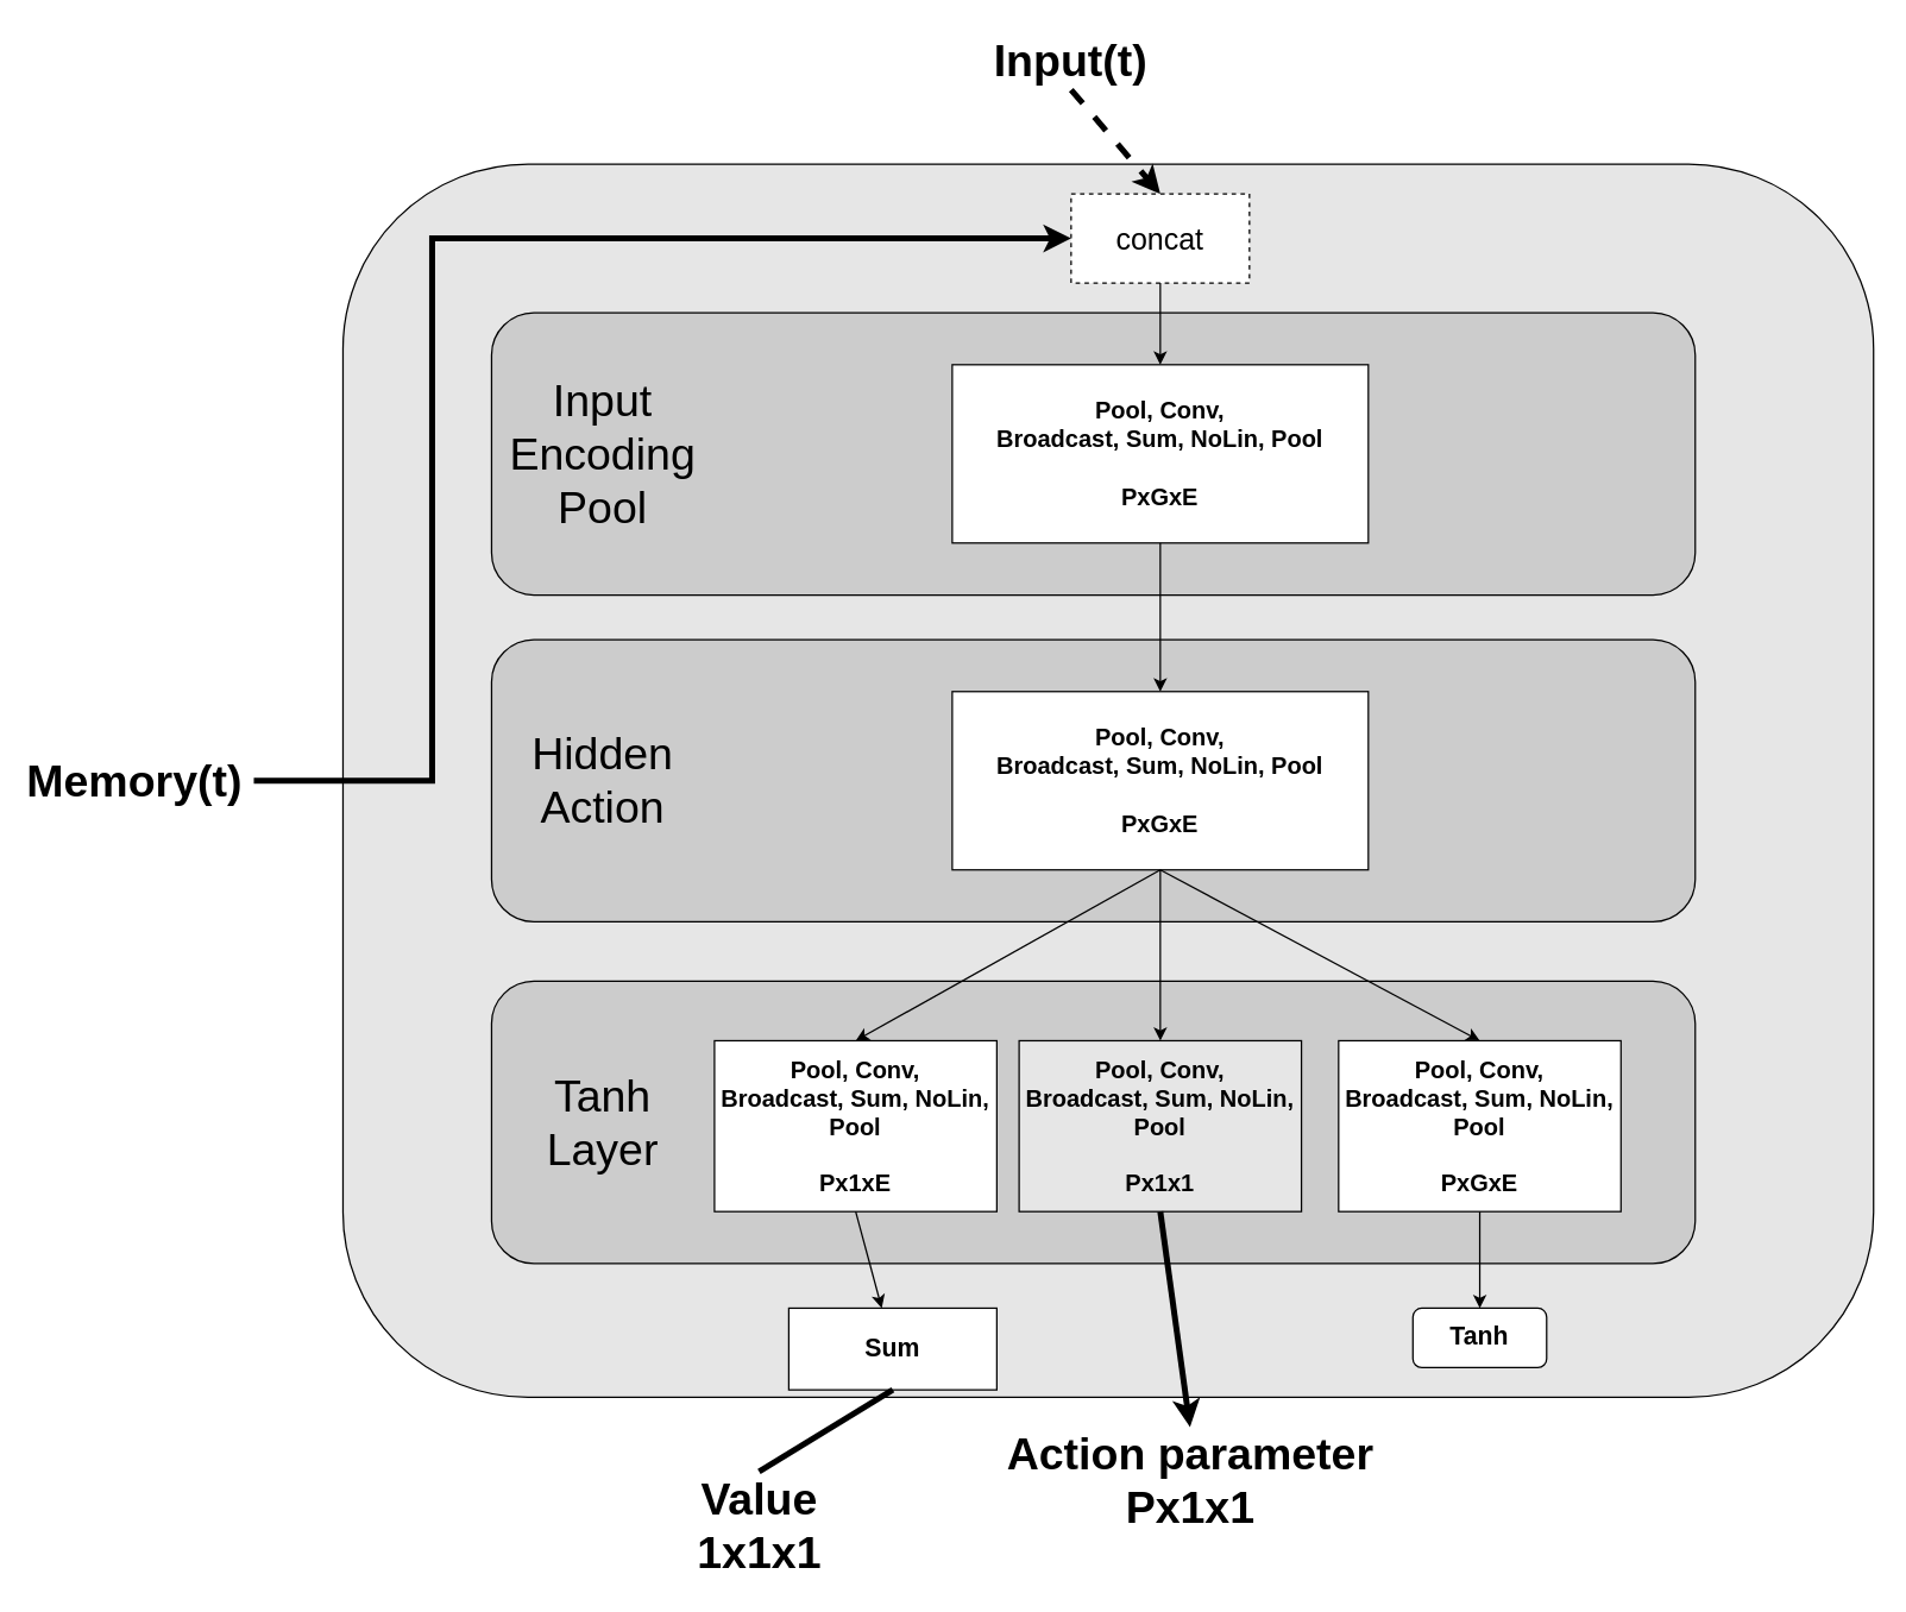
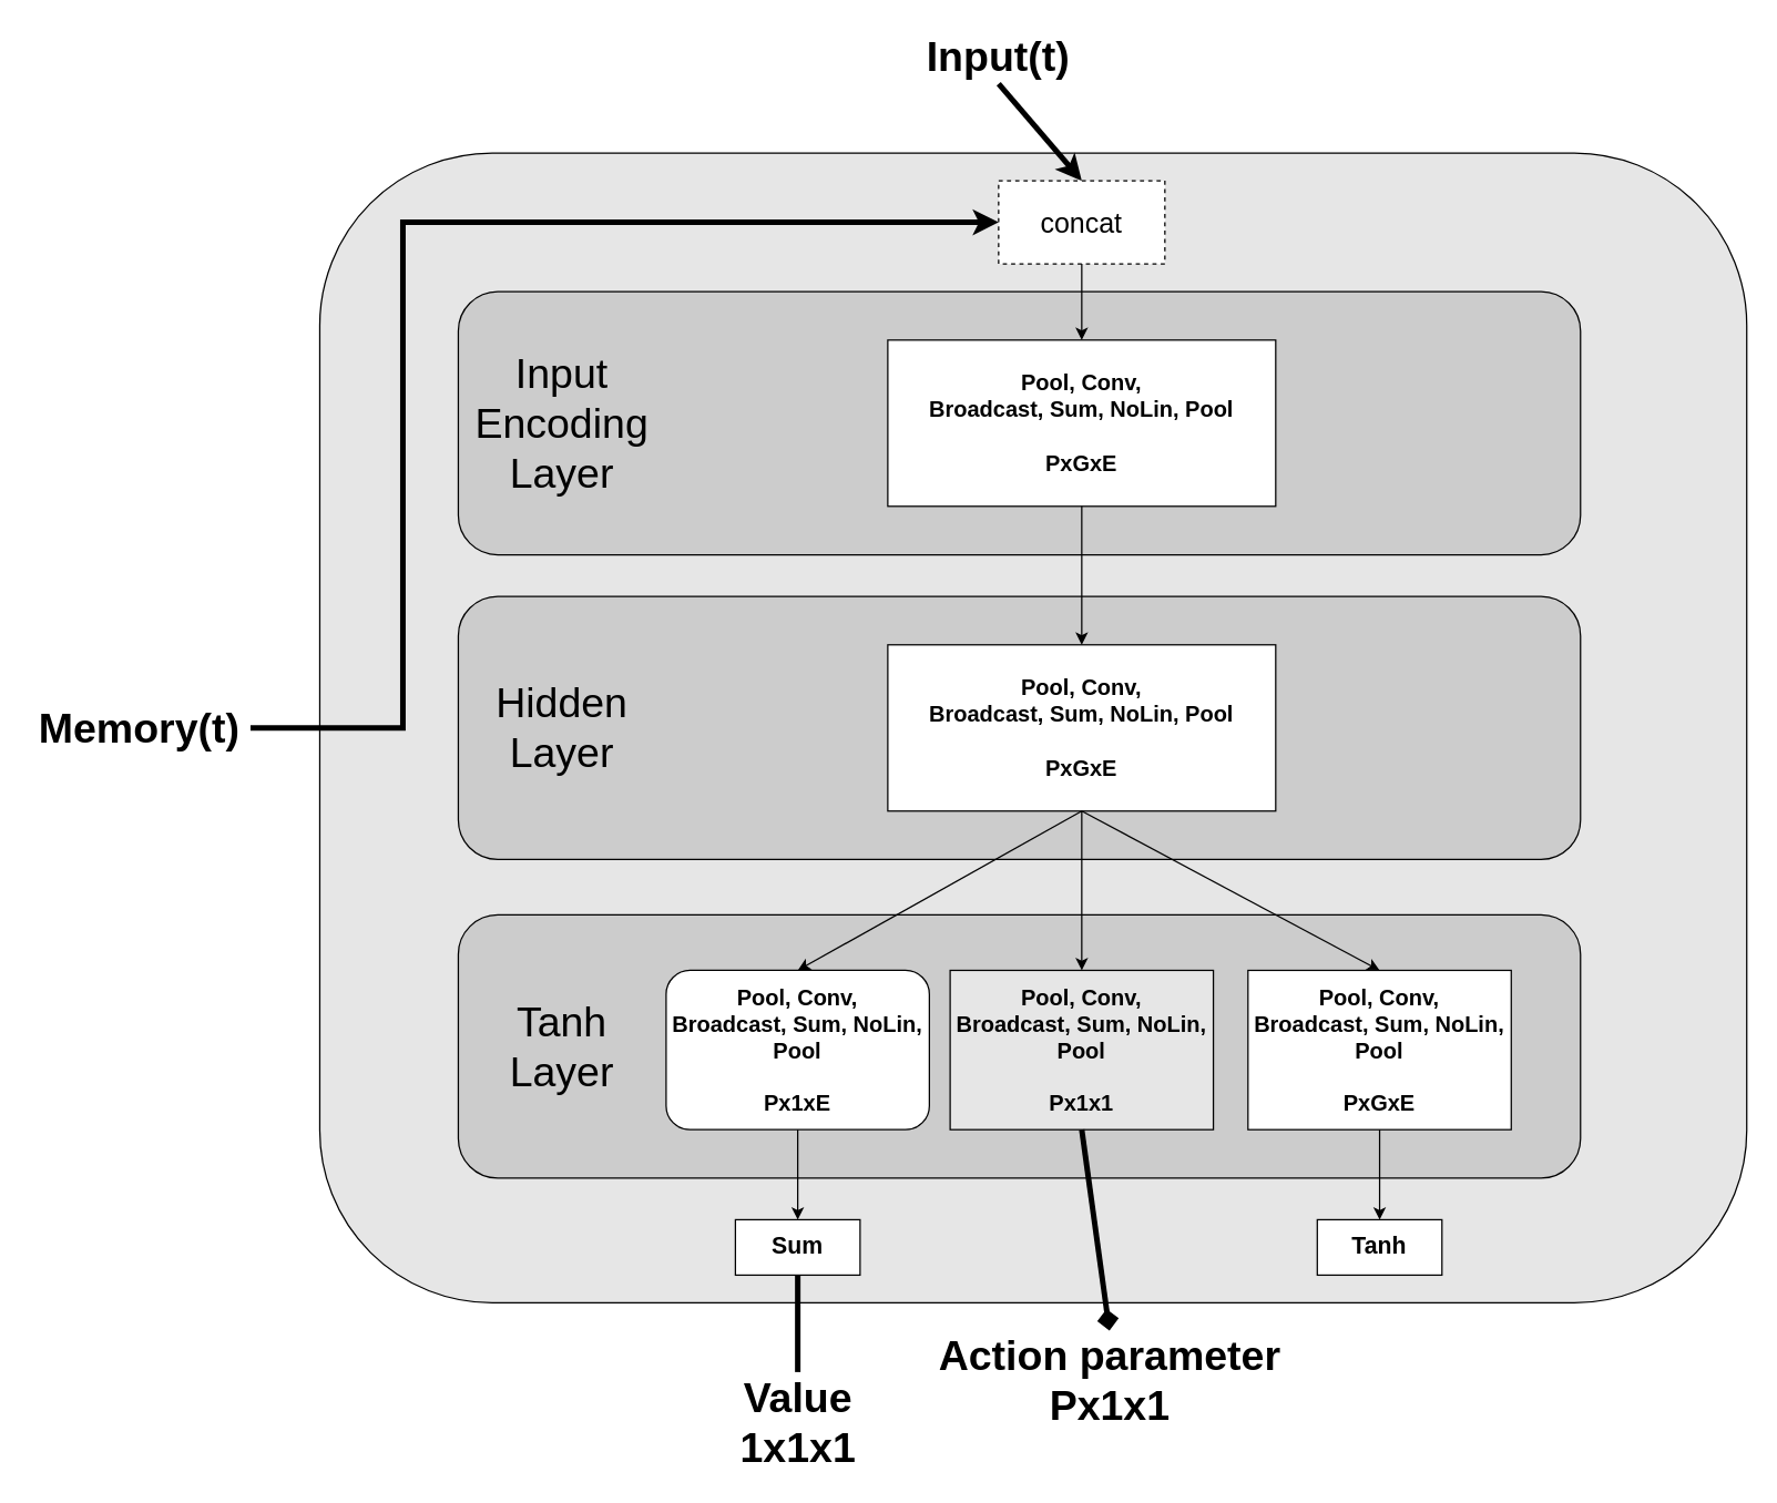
  <mxCell id="0" />
  <mxCell id="1" parent="0" />
  <mxCell id="2" value="" style="rounded=1;whiteSpace=wrap;html=1;fillColor=#E6E6E6;strokeColor=#000000;strokeWidth=1;" parent="1" vertex="1"><mxGeometry x="230" y="110" width="1030" height="830" as="geometry" /></mxCell>
  <mxCell id="3" value="" style="rounded=1;whiteSpace=wrap;html=1;fillColor=#CCCCCC;" parent="1" vertex="1"><mxGeometry x="330" y="210" width="810" height="190" as="geometry" /></mxCell>
- <mxCell id="4" value="&lt;font style=&quot;font-size: 30px&quot;&gt;Input Encoding Pool&lt;/font&gt;" style="text;html=1;strokeColor=none;fillColor=none;align=center;verticalAlign=middle;whiteSpace=wrap;rounded=0;" parent="1" vertex="1"><mxGeometry x="350" y="245" width="110" height="120" as="geometry" /></mxCell>
+ <mxCell id="4" value="&lt;font style=&quot;font-size: 30px&quot;&gt;Input Encoding Layer&lt;/font&gt;" style="text;html=1;strokeColor=none;fillColor=none;align=center;verticalAlign=middle;whiteSpace=wrap;rounded=0;" parent="1" vertex="1"><mxGeometry x="350" y="245" width="110" height="120" as="geometry" /></mxCell>
  <mxCell id="5" value="&lt;font style=&quot;font-size: 16px&quot;&gt;&lt;b&gt;Pool, Conv, Broadcast,&amp;nbsp;Sum,&amp;nbsp;NoLin,&amp;nbsp;Pool&lt;br&gt;&lt;br&gt;PxGxE&lt;br&gt;&lt;/b&gt;&lt;/font&gt;" style="rounded=0;whiteSpace=wrap;html=1;fillColor=#ffffff;" parent="1" vertex="1"><mxGeometry x="640" y="245" width="280" height="120" as="geometry" /></mxCell>
  <mxCell id="6" value="&lt;font size=&quot;1&quot;&gt;&lt;b style=&quot;font-size: 30px&quot;&gt;Input(t)&lt;/b&gt;&lt;/font&gt;" style="text;html=1;strokeColor=none;fillColor=none;align=center;verticalAlign=middle;whiteSpace=wrap;rounded=0;" parent="1" vertex="1"><mxGeometry x="663.13" y="20" width="113.75" height="40" as="geometry" /></mxCell>
  <mxCell id="7" value="" style="rounded=1;whiteSpace=wrap;html=1;fillColor=#CCCCCC;" parent="1" vertex="1"><mxGeometry x="330" y="430" width="810" height="190" as="geometry" /></mxCell>
  <mxCell id="8" value="&lt;font style=&quot;font-size: 16px&quot;&gt;&lt;b&gt;Pool, Conv, Broadcast,&amp;nbsp;Sum,&amp;nbsp;NoLin,&amp;nbsp;Pool&lt;br&gt;&lt;br&gt;PxGxE&lt;br&gt;&lt;/b&gt;&lt;/font&gt;" style="rounded=0;whiteSpace=wrap;html=1;fillColor=#ffffff;" parent="1" vertex="1"><mxGeometry x="640" y="465" width="280" height="120" as="geometry" /></mxCell>
  <mxCell id="9" style="edgeStyle=orthogonalEdgeStyle;rounded=0;orthogonalLoop=1;jettySize=auto;html=1;exitX=1;exitY=0.5;exitDx=0;exitDy=0;entryX=0;entryY=0.5;entryDx=0;entryDy=0;strokeWidth=4;" parent="1" source="10" target="22" edge="1"><mxGeometry relative="1" as="geometry"><mxPoint x="190" y="360" as="targetPoint" /><Array as="points"><mxPoint x="290" y="525" /><mxPoint x="290" y="160" /></Array></mxGeometry></mxCell>
- <mxCell id="10" value="&lt;font size=&quot;1&quot;&gt;&lt;b style=&quot;font-size: 30px&quot;&gt;Memory(t)&lt;/b&gt;&lt;/font&gt;" style="text;html=1;strokeColor=none;fillColor=none;align=center;verticalAlign=middle;whiteSpace=wrap;rounded=0;" parent="1" vertex="1"><mxGeometry x="10" y="510" width="160" height="30" as="geometry" /></mxCell>
+ <mxCell id="10" value="&lt;font size=&quot;1&quot;&gt;&lt;b style=&quot;font-size: 30px&quot;&gt;Memory(t)&lt;/b&gt;&lt;/font&gt;" style="text;html=1;strokeColor=none;fillColor=none;align=center;verticalAlign=middle;whiteSpace=wrap;rounded=0;" parent="1" vertex="1"><mxGeometry x="20" y="510" width="160" height="30" as="geometry" /></mxCell>
  <mxCell id="11" value="" style="endArrow=classic;html=1;entryX=0.5;entryY=0;entryDx=0;entryDy=0;exitX=0.5;exitY=1;exitDx=0;exitDy=0;" parent="1" source="5" target="8" edge="1"><mxGeometry width="50" height="50" relative="1" as="geometry"><mxPoint x="880" y="440" as="sourcePoint" /><mxPoint x="930" y="390" as="targetPoint" /></mxGeometry></mxCell>
- <mxCell id="12" value="&lt;font style=&quot;font-size: 30px&quot;&gt;Hidden Action&lt;/font&gt;" style="text;html=1;strokeColor=none;fillColor=none;align=center;verticalAlign=middle;whiteSpace=wrap;rounded=0;" parent="1" vertex="1"><mxGeometry x="350" y="465" width="110" height="120" as="geometry" /></mxCell>
+ <mxCell id="12" value="&lt;font style=&quot;font-size: 30px&quot;&gt;Hidden Layer&lt;/font&gt;" style="text;html=1;strokeColor=none;fillColor=none;align=center;verticalAlign=middle;whiteSpace=wrap;rounded=0;" parent="1" vertex="1"><mxGeometry x="350" y="465" width="110" height="120" as="geometry" /></mxCell>
  <mxCell id="13" value="" style="rounded=1;whiteSpace=wrap;html=1;fillColor=#CCCCCC;" parent="1" vertex="1"><mxGeometry x="330" y="660" width="810" height="190" as="geometry" /></mxCell>
  <mxCell id="14" value="&lt;font style=&quot;font-size: 30px&quot;&gt;Tanh Layer&lt;/font&gt;" style="text;html=1;strokeColor=none;fillColor=none;align=center;verticalAlign=middle;whiteSpace=wrap;rounded=0;" parent="1" vertex="1"><mxGeometry x="350" y="695" width="110" height="120" as="geometry" /></mxCell>
- <mxCell id="15" value="&lt;font style=&quot;font-size: 16px&quot;&gt;&lt;b&gt;Pool, Conv, &lt;br&gt;Broadcast,&amp;nbsp;Sum,&amp;nbsp;NoLin, Pool&lt;br&gt;&lt;br&gt;Px1xE&lt;br&gt;&lt;/b&gt;&lt;/font&gt;" style="rounded=0;whiteSpace=wrap;html=1;fillColor=#ffffff;" parent="1" vertex="1"><mxGeometry x="480" y="700" width="190" height="115" as="geometry" /></mxCell>
+ <mxCell id="15" value="&lt;font style=&quot;font-size: 16px&quot;&gt;&lt;b&gt;Pool, Conv, &lt;br&gt;Broadcast,&amp;nbsp;Sum,&amp;nbsp;NoLin, Pool&lt;br&gt;&lt;br&gt;Px1xE&lt;br&gt;&lt;/b&gt;&lt;/font&gt;" style="whiteSpace=wrap;html=1;fillColor=#ffffff;rounded=1;" parent="1" vertex="1"><mxGeometry x="480" y="700" width="190" height="115" as="geometry" /></mxCell>
  <mxCell id="16" value="&lt;font style=&quot;font-size: 16px&quot;&gt;&lt;b&gt;Pool, Conv, Broadcast,&amp;nbsp;Sum,&amp;nbsp;NoLin,&lt;br&gt;Pool&lt;br&gt;&lt;br&gt;Px1x1&lt;br&gt;&lt;/b&gt;&lt;/font&gt;" style="rounded=0;whiteSpace=wrap;html=1;fillColor=#e6e6e6;" parent="1" vertex="1"><mxGeometry x="685" y="700" width="190" height="115" as="geometry" /></mxCell>
  <mxCell id="17" value="" style="endArrow=classic;html=1;exitX=0.5;exitY=1;exitDx=0;exitDy=0;entryX=0.5;entryY=0;entryDx=0;entryDy=0;" parent="1" source="8" target="15" edge="1"><mxGeometry width="50" height="50" relative="1" as="geometry"><mxPoint x="880" y="840" as="sourcePoint" /><mxPoint x="930" y="790" as="targetPoint" /></mxGeometry></mxCell>
  <mxCell id="18" value="" style="endArrow=classic;html=1;exitX=0.5;exitY=1;exitDx=0;exitDy=0;entryX=0.5;entryY=0;entryDx=0;entryDy=0;" parent="1" source="8" target="16" edge="1"><mxGeometry width="50" height="50" relative="1" as="geometry"><mxPoint x="745" y="635" as="sourcePoint" /><mxPoint x="630" y="775" as="targetPoint" /></mxGeometry></mxCell>
- <mxCell id="19" value="" style="endArrow=classic;html=1;exitX=0.5;exitY=1;exitDx=0;exitDy=0;entryX=0.5;entryY=0;entryDx=0;entryDy=0;strokeWidth=4;" parent="1" source="16" target="20" edge="1"><mxGeometry width="50" height="50" relative="1" as="geometry"><mxPoint x="880" y="770" as="sourcePoint" /><mxPoint x="930" y="890" as="targetPoint" /></mxGeometry></mxCell>
+ <mxCell id="19" value="" style="endArrow=diamond;html=1;exitX=0.5;exitY=1;exitDx=0;exitDy=0;entryX=0.5;entryY=0;entryDx=0;entryDy=0;strokeWidth=4;" parent="1" source="16" target="20" edge="1"><mxGeometry width="50" height="50" relative="1" as="geometry"><mxPoint x="880" y="770" as="sourcePoint" /><mxPoint x="930" y="890" as="targetPoint" /></mxGeometry></mxCell>
  <mxCell id="20" value="&lt;font style=&quot;font-size: 30px&quot;&gt;&lt;b&gt;Action parameter&lt;/b&gt;&lt;b&gt;&lt;br&gt;Px1x1&lt;br&gt;&lt;/b&gt;&lt;/font&gt;" style="text;html=1;strokeColor=none;fillColor=none;align=center;verticalAlign=middle;whiteSpace=wrap;rounded=0;" parent="1" vertex="1"><mxGeometry x="668.75" y="960" width="262.5" height="72.5" as="geometry" /></mxCell>
- <mxCell id="21" value="&lt;b style=&quot;font-size: 30px&quot;&gt;&lt;font style=&quot;font-size: 30px&quot;&gt;Value&lt;/font&gt;&lt;/b&gt;&lt;b style=&quot;font-size: 30px&quot;&gt;&lt;font style=&quot;font-size: 30px&quot;&gt;&lt;br&gt;1x1x1&lt;/font&gt;&lt;br&gt;&lt;/b&gt;" style="text;html=1;strokeColor=none;fillColor=none;align=center;verticalAlign=middle;whiteSpace=wrap;rounded=0;" parent="1" vertex="1"><mxGeometry x="457.5" y="990" width="105" height="72.5" as="geometry" /></mxCell>
+ <mxCell id="21" value="&lt;b style=&quot;font-size: 30px&quot;&gt;&lt;font style=&quot;font-size: 30px&quot;&gt;Value&lt;/font&gt;&lt;/b&gt;&lt;b style=&quot;font-size: 30px&quot;&gt;&lt;font style=&quot;font-size: 30px&quot;&gt;&lt;br&gt;1x1x1&lt;/font&gt;&lt;br&gt;&lt;/b&gt;" style="text;html=1;strokeColor=none;fillColor=none;align=center;verticalAlign=middle;whiteSpace=wrap;rounded=0;" parent="1" vertex="1"><mxGeometry x="522.5" y="990" width="105" height="72.5" as="geometry" /></mxCell>
  <mxCell id="22" value="&lt;font style=&quot;font-size: 20px&quot;&gt;concat&lt;/font&gt;" style="rounded=0;whiteSpace=wrap;html=1;fillColor=#ffffff;dashed=1;" parent="1" vertex="1"><mxGeometry x="720" y="130" width="120" height="60" as="geometry" /></mxCell>
- <mxCell id="23" value="" style="endArrow=classic;html=1;exitX=0.5;exitY=1;exitDx=0;exitDy=0;entryX=0.5;entryY=0;entryDx=0;entryDy=0;strokeWidth=4;dashed=1;" parent="1" source="6" target="22" edge="1"><mxGeometry width="50" height="50" relative="1" as="geometry"><mxPoint x="740" y="400" as="sourcePoint" /><mxPoint x="768" y="100" as="targetPoint" /></mxGeometry></mxCell>
+ <mxCell id="23" value="" style="endArrow=classic;html=1;exitX=0.5;exitY=1;exitDx=0;exitDy=0;entryX=0.5;entryY=0;entryDx=0;entryDy=0;strokeWidth=4;" parent="1" source="6" target="22" edge="1"><mxGeometry width="50" height="50" relative="1" as="geometry"><mxPoint x="740" y="400" as="sourcePoint" /><mxPoint x="768" y="100" as="targetPoint" /></mxGeometry></mxCell>
  <mxCell id="24" value="" style="endArrow=classic;html=1;exitX=0.5;exitY=1;exitDx=0;exitDy=0;" parent="1" source="22" target="5" edge="1"><mxGeometry width="50" height="50" relative="1" as="geometry"><mxPoint x="690" y="580" as="sourcePoint" /><mxPoint x="735" y="238" as="targetPoint" /></mxGeometry></mxCell>
- <mxCell id="25" value="&lt;b&gt;&lt;font style=&quot;font-size: 17px&quot;&gt;Sum&lt;/font&gt;&lt;/b&gt;" style="rounded=0;whiteSpace=wrap;html=1;strokeColor=#000000;strokeWidth=1;fillColor=#ffffff;" parent="1" vertex="1"><mxGeometry x="530" y="880" width="140" height="55" as="geometry" /></mxCell>
+ <mxCell id="25" value="&lt;b&gt;&lt;font style=&quot;font-size: 17px&quot;&gt;Sum&lt;/font&gt;&lt;/b&gt;" style="rounded=0;whiteSpace=wrap;html=1;strokeColor=#000000;strokeWidth=1;fillColor=#ffffff;" parent="1" vertex="1"><mxGeometry x="530" y="880" width="90" height="40" as="geometry" /></mxCell>
  <mxCell id="26" value="" style="endArrow=classic;html=1;strokeWidth=1;exitX=0.5;exitY=1;exitDx=0;exitDy=0;" parent="1" source="15" target="25" edge="1"><mxGeometry width="50" height="50" relative="1" as="geometry"><mxPoint x="730" y="870" as="sourcePoint" /><mxPoint x="780" y="820" as="targetPoint" /></mxGeometry></mxCell>
  <mxCell id="27" value="" style="endArrow=none;html=1;strokeWidth=4;entryX=0.5;entryY=0;entryDx=0;entryDy=0;exitX=0.5;exitY=1;exitDx=0;exitDy=0;" parent="1" source="25" target="21" edge="1"><mxGeometry width="50" height="50" relative="1" as="geometry"><mxPoint x="730" y="870" as="sourcePoint" /><mxPoint x="780" y="820" as="targetPoint" /></mxGeometry></mxCell>
  <mxCell id="28" value="&lt;font style=&quot;font-size: 16px&quot;&gt;&lt;b&gt;Pool, Conv, Broadcast,&amp;nbsp;Sum,&amp;nbsp;NoLin,&lt;br&gt;Pool&lt;br&gt;&lt;br&gt;PxGxE&lt;br&gt;&lt;/b&gt;&lt;/font&gt;" style="rounded=0;whiteSpace=wrap;html=1;fillColor=#ffffff;" vertex="1" parent="1"><mxGeometry x="900" y="700" width="190" height="115" as="geometry" /></mxCell>
  <mxCell id="29" value="" style="endArrow=classic;html=1;entryX=0.5;entryY=0;entryDx=0;entryDy=0;exitX=0.5;exitY=1;exitDx=0;exitDy=0;" edge="1" parent="1" source="8" target="28"><mxGeometry width="50" height="50" relative="1" as="geometry"><mxPoint x="740" y="590" as="sourcePoint" /><mxPoint x="790" y="540" as="targetPoint" /></mxGeometry></mxCell>
- <mxCell id="30" value="&lt;b&gt;&lt;font style=&quot;font-size: 17px&quot;&gt;Tanh&lt;/font&gt;&lt;/b&gt;" style="whiteSpace=wrap;html=1;strokeColor=#000000;strokeWidth=1;fillColor=#ffffff;rounded=1;" vertex="1" parent="1"><mxGeometry x="950" y="880" width="90" height="40" as="geometry" /></mxCell>
+ <mxCell id="30" value="&lt;b&gt;&lt;font style=&quot;font-size: 17px&quot;&gt;Tanh&lt;/font&gt;&lt;/b&gt;" style="rounded=0;whiteSpace=wrap;html=1;strokeColor=#000000;strokeWidth=1;fillColor=#ffffff;" vertex="1" parent="1"><mxGeometry x="950" y="880" width="90" height="40" as="geometry" /></mxCell>
  <mxCell id="31" value="" style="endArrow=classic;html=1;entryX=0.5;entryY=0;entryDx=0;entryDy=0;exitX=0.5;exitY=1;exitDx=0;exitDy=0;" edge="1" parent="1" source="28" target="30"><mxGeometry width="50" height="50" relative="1" as="geometry"><mxPoint x="740" y="710" as="sourcePoint" /><mxPoint x="790" y="660" as="targetPoint" /></mxGeometry></mxCell>
